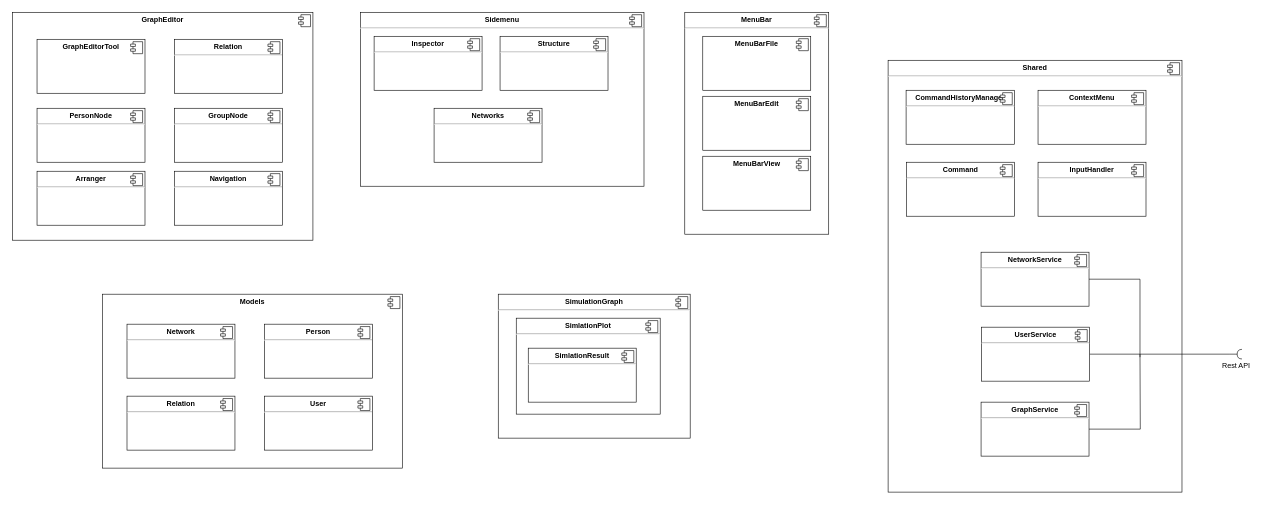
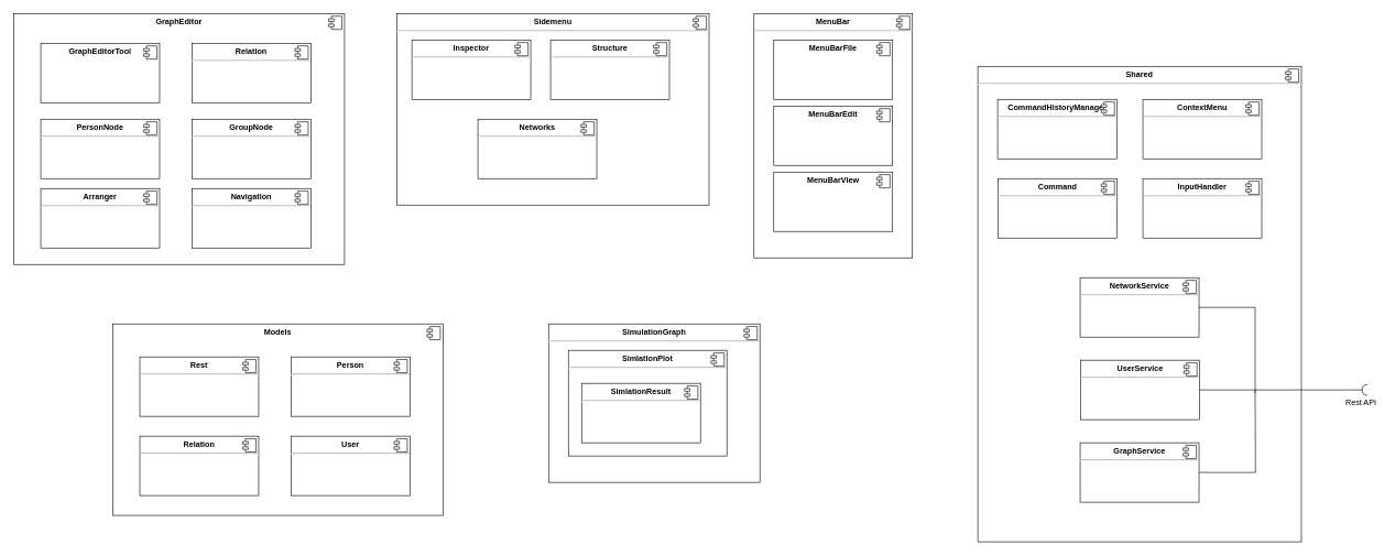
  <mxCell id="0" />
  <mxCell id="1" parent="0" />
  <mxCell id="2" value="&lt;p style=&quot;margin: 0px ; margin-top: 6px ; text-align: center&quot;&gt;&lt;b&gt;Shared&lt;/b&gt;&lt;/p&gt;&lt;hr&gt;&lt;p style=&quot;margin: 0px ; margin-left: 8px&quot;&gt;&lt;br&gt;&lt;/p&gt;" style="align=left;overflow=fill;html=1;dropTarget=0;" vertex="1" parent="1"><mxGeometry x="1480" y="100" width="490" height="720" as="geometry" /></mxCell>
  <mxCell id="3" value="" style="shape=component;jettyWidth=8;jettyHeight=4;" vertex="1" parent="2"><mxGeometry x="1" width="20" height="20" relative="1" as="geometry"><mxPoint x="-24" y="4" as="offset" /></mxGeometry></mxCell>
  <mxCell id="4" value="&lt;p style=&quot;margin: 0px ; margin-top: 6px ; text-align: center&quot;&gt;&lt;b&gt;GraphEditor&lt;/b&gt;&lt;/p&gt;" style="align=left;overflow=fill;html=1;dropTarget=0;" parent="1" vertex="1"><mxGeometry x="20" y="20" width="501" height="380" as="geometry" /></mxCell>
  <mxCell id="5" value="" style="shape=component;jettyWidth=8;jettyHeight=4;" parent="4" vertex="1"><mxGeometry x="1" width="20" height="20" relative="1" as="geometry"><mxPoint x="-24" y="4" as="offset" /></mxGeometry></mxCell>
  <mxCell id="6" value="&lt;p style=&quot;margin: 0px ; margin-top: 6px ; text-align: center&quot;&gt;&lt;b&gt;SimulationGraph&lt;/b&gt;&lt;/p&gt;&lt;hr&gt;&lt;p style=&quot;margin: 0px ; margin-left: 8px&quot;&gt;&lt;br&gt;&lt;/p&gt;" style="align=left;overflow=fill;html=1;dropTarget=0;" parent="1" vertex="1"><mxGeometry x="830" y="490" width="320" height="240" as="geometry" /></mxCell>
  <mxCell id="7" value="" style="shape=component;jettyWidth=8;jettyHeight=4;" parent="6" vertex="1"><mxGeometry x="1" width="20" height="20" relative="1" as="geometry"><mxPoint x="-24" y="4" as="offset" /></mxGeometry></mxCell>
  <mxCell id="8" value="&lt;p style=&quot;margin: 0px ; margin-top: 6px ; text-align: center&quot;&gt;&lt;b&gt;GraphEditorTool&lt;/b&gt;&lt;/p&gt;" style="align=left;overflow=fill;html=1;dropTarget=0;" parent="1" vertex="1"><mxGeometry x="61" y="65" width="180" height="90" as="geometry" /></mxCell>
  <mxCell id="9" value="" style="shape=component;jettyWidth=8;jettyHeight=4;" parent="8" vertex="1"><mxGeometry x="1" width="20" height="20" relative="1" as="geometry"><mxPoint x="-24" y="4" as="offset" /></mxGeometry></mxCell>
  <mxCell id="10" value="&lt;p style=&quot;margin: 0px ; margin-top: 6px ; text-align: center&quot;&gt;&lt;b&gt;ContextMenu&lt;/b&gt;&lt;/p&gt;&lt;hr&gt;&lt;p style=&quot;margin: 0px ; margin-left: 8px&quot;&gt;&lt;br&gt;&lt;/p&gt;" style="align=left;overflow=fill;html=1;dropTarget=0;" parent="1" vertex="1"><mxGeometry x="1730" y="150" width="180" height="90" as="geometry" /></mxCell>
  <mxCell id="11" value="" style="shape=component;jettyWidth=8;jettyHeight=4;" parent="10" vertex="1"><mxGeometry x="1" width="20" height="20" relative="1" as="geometry"><mxPoint x="-24" y="4" as="offset" /></mxGeometry></mxCell>
  <mxCell id="12" value="&lt;p style=&quot;margin: 0px ; margin-top: 6px ; text-align: center&quot;&gt;&lt;b&gt;Command&lt;/b&gt;&lt;/p&gt;&lt;hr&gt;&lt;p style=&quot;margin: 0px ; margin-left: 8px&quot;&gt;&lt;br&gt;&lt;/p&gt;" style="align=left;overflow=fill;html=1;dropTarget=0;" parent="1" vertex="1"><mxGeometry x="1511" y="270" width="180" height="90" as="geometry" /></mxCell>
  <mxCell id="13" value="" style="shape=component;jettyWidth=8;jettyHeight=4;" parent="12" vertex="1"><mxGeometry x="1" width="20" height="20" relative="1" as="geometry"><mxPoint x="-24" y="4" as="offset" /></mxGeometry></mxCell>
  <mxCell id="14" value="&lt;p style=&quot;margin: 0px ; margin-top: 6px ; text-align: center&quot;&gt;&lt;b&gt;CommandHistoryManager&lt;/b&gt;&lt;/p&gt;&lt;hr&gt;&lt;p style=&quot;margin: 0px ; margin-left: 8px&quot;&gt;&lt;br&gt;&lt;/p&gt;" style="align=left;overflow=fill;html=1;dropTarget=0;" parent="1" vertex="1"><mxGeometry x="1510" y="150" width="181" height="90" as="geometry" /></mxCell>
  <mxCell id="15" value="" style="shape=component;jettyWidth=8;jettyHeight=4;" parent="14" vertex="1"><mxGeometry x="1" width="20" height="20" relative="1" as="geometry"><mxPoint x="-24" y="4" as="offset" /></mxGeometry></mxCell>
  <mxCell id="16" value="&lt;p style=&quot;margin: 0px ; margin-top: 6px ; text-align: center&quot;&gt;&lt;b&gt;Sidemenu&lt;/b&gt;&lt;/p&gt;&lt;hr&gt;&lt;p style=&quot;margin: 0px ; margin-left: 8px&quot;&gt;&lt;br&gt;&lt;/p&gt;" style="align=left;overflow=fill;html=1;dropTarget=0;" parent="1" vertex="1"><mxGeometry x="600" y="20" width="473" height="290" as="geometry" /></mxCell>
  <mxCell id="17" value="" style="shape=component;jettyWidth=8;jettyHeight=4;" parent="16" vertex="1"><mxGeometry x="1" width="20" height="20" relative="1" as="geometry"><mxPoint x="-24" y="4" as="offset" /></mxGeometry></mxCell>
  <mxCell id="18" value="&lt;p style=&quot;margin: 0px ; margin-top: 6px ; text-align: center&quot;&gt;&lt;b&gt;Inspector&lt;/b&gt;&lt;/p&gt;&lt;hr&gt;&lt;p style=&quot;margin: 0px ; margin-left: 8px&quot;&gt;&lt;br&gt;&lt;/p&gt;" style="align=left;overflow=fill;html=1;dropTarget=0;" parent="1" vertex="1"><mxGeometry x="623" y="60" width="180" height="90" as="geometry" /></mxCell>
  <mxCell id="19" value="" style="shape=component;jettyWidth=8;jettyHeight=4;" parent="18" vertex="1"><mxGeometry x="1" width="20" height="20" relative="1" as="geometry"><mxPoint x="-24" y="4" as="offset" /></mxGeometry></mxCell>
  <mxCell id="20" value="&lt;p style=&quot;margin: 0px ; margin-top: 6px ; text-align: center&quot;&gt;&lt;b&gt;Structure&lt;/b&gt;&lt;/p&gt;&lt;hr&gt;&lt;p style=&quot;margin: 0px ; margin-left: 8px&quot;&gt;&lt;br&gt;&lt;/p&gt;" style="align=left;overflow=fill;html=1;dropTarget=0;" parent="1" vertex="1"><mxGeometry x="833" y="60" width="180" height="90" as="geometry" /></mxCell>
  <mxCell id="21" value="" style="shape=component;jettyWidth=8;jettyHeight=4;" parent="20" vertex="1"><mxGeometry x="1" width="20" height="20" relative="1" as="geometry"><mxPoint x="-24" y="4" as="offset" /></mxGeometry></mxCell>
  <mxCell id="22" value="&lt;p style=&quot;margin: 0px ; margin-top: 6px ; text-align: center&quot;&gt;&lt;b&gt;Networks&lt;/b&gt;&lt;/p&gt;&lt;hr&gt;&lt;p style=&quot;margin: 0px ; margin-left: 8px&quot;&gt;&lt;br&gt;&lt;/p&gt;" style="align=left;overflow=fill;html=1;dropTarget=0;" parent="1" vertex="1"><mxGeometry x="723" y="180" width="180" height="90" as="geometry" /></mxCell>
  <mxCell id="23" value="" style="shape=component;jettyWidth=8;jettyHeight=4;" parent="22" vertex="1"><mxGeometry x="1" width="20" height="20" relative="1" as="geometry"><mxPoint x="-24" y="4" as="offset" /></mxGeometry></mxCell>
  <mxCell id="24" value="&lt;p style=&quot;margin: 0px ; margin-top: 6px ; text-align: center&quot;&gt;&lt;b&gt;Models&lt;/b&gt;&lt;/p&gt;" style="align=left;overflow=fill;html=1;dropTarget=0;" parent="1" vertex="1"><mxGeometry x="170" y="490" width="500" height="290" as="geometry" /></mxCell>
  <mxCell id="25" value="" style="shape=component;jettyWidth=8;jettyHeight=4;" parent="24" vertex="1"><mxGeometry x="1" width="20" height="20" relative="1" as="geometry"><mxPoint x="-24" y="4" as="offset" /></mxGeometry></mxCell>
- <mxCell id="26" value="&lt;p style=&quot;margin: 0px ; margin-top: 6px ; text-align: center&quot;&gt;&lt;b&gt;Network&lt;/b&gt;&lt;/p&gt;&lt;hr&gt;&lt;p style=&quot;margin: 0px ; margin-left: 8px&quot;&gt;&lt;br&gt;&lt;/p&gt;" style="align=left;overflow=fill;html=1;dropTarget=0;" parent="1" vertex="1"><mxGeometry x="211" y="540" width="180" height="90" as="geometry" /></mxCell>
+ <mxCell id="26" value="&lt;p style=&quot;margin: 0px ; margin-top: 6px ; text-align: center&quot;&gt;&lt;b&gt;Rest&lt;/b&gt;&lt;/p&gt;&lt;hr&gt;&lt;p style=&quot;margin: 0px ; margin-left: 8px&quot;&gt;&lt;br&gt;&lt;/p&gt;" style="align=left;overflow=fill;html=1;dropTarget=0;" parent="1" vertex="1"><mxGeometry x="211" y="540" width="180" height="90" as="geometry" /></mxCell>
  <mxCell id="27" value="" style="shape=component;jettyWidth=8;jettyHeight=4;" parent="26" vertex="1"><mxGeometry x="1" width="20" height="20" relative="1" as="geometry"><mxPoint x="-24" y="4" as="offset" /></mxGeometry></mxCell>
  <mxCell id="28" value="&lt;p style=&quot;margin: 0px ; margin-top: 6px ; text-align: center&quot;&gt;&lt;b&gt;Person&lt;/b&gt;&lt;/p&gt;&lt;hr&gt;&lt;p style=&quot;margin: 0px ; margin-left: 8px&quot;&gt;&lt;br&gt;&lt;/p&gt;" style="align=left;overflow=fill;html=1;dropTarget=0;" parent="1" vertex="1"><mxGeometry x="440" y="540" width="180" height="90" as="geometry" /></mxCell>
  <mxCell id="29" value="" style="shape=component;jettyWidth=8;jettyHeight=4;" parent="28" vertex="1"><mxGeometry x="1" width="20" height="20" relative="1" as="geometry"><mxPoint x="-24" y="4" as="offset" /></mxGeometry></mxCell>
  <mxCell id="30" value="&lt;p style=&quot;margin: 0px ; margin-top: 6px ; text-align: center&quot;&gt;&lt;b&gt;Relation&lt;/b&gt;&lt;/p&gt;&lt;hr&gt;&lt;p style=&quot;margin: 0px ; margin-left: 8px&quot;&gt;&lt;br&gt;&lt;/p&gt;" style="align=left;overflow=fill;html=1;dropTarget=0;" parent="1" vertex="1"><mxGeometry x="211" y="660" width="180" height="90" as="geometry" /></mxCell>
  <mxCell id="31" value="" style="shape=component;jettyWidth=8;jettyHeight=4;" parent="30" vertex="1"><mxGeometry x="1" width="20" height="20" relative="1" as="geometry"><mxPoint x="-24" y="4" as="offset" /></mxGeometry></mxCell>
  <mxCell id="32" value="&lt;p style=&quot;margin: 0px ; margin-top: 6px ; text-align: center&quot;&gt;&lt;b&gt;User&lt;/b&gt;&lt;/p&gt;&lt;hr&gt;&lt;p style=&quot;margin: 0px ; margin-left: 8px&quot;&gt;&lt;br&gt;&lt;/p&gt;" style="align=left;overflow=fill;html=1;dropTarget=0;" parent="1" vertex="1"><mxGeometry x="440" y="660" width="180" height="90" as="geometry" /></mxCell>
  <mxCell id="33" value="" style="shape=component;jettyWidth=8;jettyHeight=4;" parent="32" vertex="1"><mxGeometry x="1" width="20" height="20" relative="1" as="geometry"><mxPoint x="-24" y="4" as="offset" /></mxGeometry></mxCell>
  <mxCell id="34" value="&lt;p style=&quot;margin: 0px ; margin-top: 6px ; text-align: center&quot;&gt;&lt;b&gt;PersonNode&lt;/b&gt;&lt;/p&gt;&lt;hr&gt;&lt;p style=&quot;margin: 0px ; margin-left: 8px&quot;&gt;&lt;br&gt;&lt;/p&gt;" style="align=left;overflow=fill;html=1;dropTarget=0;" parent="1" vertex="1"><mxGeometry x="61" y="180" width="180" height="90" as="geometry" /></mxCell>
  <mxCell id="35" value="" style="shape=component;jettyWidth=8;jettyHeight=4;" parent="34" vertex="1"><mxGeometry x="1" width="20" height="20" relative="1" as="geometry"><mxPoint x="-24" y="4" as="offset" /></mxGeometry></mxCell>
  <mxCell id="36" value="&lt;p style=&quot;margin: 0px ; margin-top: 6px ; text-align: center&quot;&gt;&lt;b&gt;Relation&lt;/b&gt;&lt;/p&gt;&lt;hr&gt;&lt;p style=&quot;margin: 0px ; margin-left: 8px&quot;&gt;&lt;br&gt;&lt;/p&gt;" style="align=left;overflow=fill;html=1;dropTarget=0;" parent="1" vertex="1"><mxGeometry x="290" y="65" width="180" height="90" as="geometry" /></mxCell>
  <mxCell id="37" value="" style="shape=component;jettyWidth=8;jettyHeight=4;" parent="36" vertex="1"><mxGeometry x="1" width="20" height="20" relative="1" as="geometry"><mxPoint x="-24" y="4" as="offset" /></mxGeometry></mxCell>
  <mxCell id="38" value="&lt;p style=&quot;margin: 0px ; margin-top: 6px ; text-align: center&quot;&gt;&lt;b&gt;GroupNode&lt;/b&gt;&lt;/p&gt;&lt;hr&gt;&lt;p style=&quot;margin: 0px ; margin-left: 8px&quot;&gt;&lt;br&gt;&lt;/p&gt;" style="align=left;overflow=fill;html=1;dropTarget=0;" parent="1" vertex="1"><mxGeometry x="290" y="180" width="180" height="90" as="geometry" /></mxCell>
  <mxCell id="39" value="" style="shape=component;jettyWidth=8;jettyHeight=4;" parent="38" vertex="1"><mxGeometry x="1" width="20" height="20" relative="1" as="geometry"><mxPoint x="-24" y="4" as="offset" /></mxGeometry></mxCell>
  <mxCell id="40" value="&lt;p style=&quot;margin: 0px ; margin-top: 6px ; text-align: center&quot;&gt;&lt;b&gt;MenuBar&lt;/b&gt;&lt;/p&gt;&lt;hr&gt;&lt;p style=&quot;margin: 0px ; margin-left: 8px&quot;&gt;&lt;br&gt;&lt;/p&gt;" style="align=left;overflow=fill;html=1;dropTarget=0;" parent="1" vertex="1"><mxGeometry x="1141" y="20" width="240" height="370" as="geometry" /></mxCell>
  <mxCell id="41" value="" style="shape=component;jettyWidth=8;jettyHeight=4;" parent="40" vertex="1"><mxGeometry x="1" width="20" height="20" relative="1" as="geometry"><mxPoint x="-24" y="4" as="offset" /></mxGeometry></mxCell>
  <mxCell id="42" value="&lt;p style=&quot;margin: 0px ; margin-top: 6px ; text-align: center&quot;&gt;&lt;b&gt;Arranger&lt;/b&gt;&lt;/p&gt;&lt;hr&gt;&lt;p style=&quot;margin: 0px ; margin-left: 8px&quot;&gt;&lt;br&gt;&lt;/p&gt;" style="align=left;overflow=fill;html=1;dropTarget=0;" parent="1" vertex="1"><mxGeometry x="61" y="285" width="180" height="90" as="geometry" /></mxCell>
  <mxCell id="43" value="" style="shape=component;jettyWidth=8;jettyHeight=4;" parent="42" vertex="1"><mxGeometry x="1" width="20" height="20" relative="1" as="geometry"><mxPoint x="-24" y="4" as="offset" /></mxGeometry></mxCell>
  <mxCell id="44" value="&lt;p style=&quot;margin: 0px ; margin-top: 6px ; text-align: center&quot;&gt;&lt;b&gt;Navigation&lt;/b&gt;&lt;/p&gt;&lt;hr&gt;&lt;p style=&quot;margin: 0px ; margin-left: 8px&quot;&gt;&lt;br&gt;&lt;/p&gt;" style="align=left;overflow=fill;html=1;dropTarget=0;" vertex="1" parent="1"><mxGeometry x="290" y="285" width="180" height="90" as="geometry" /></mxCell>
  <mxCell id="45" value="" style="shape=component;jettyWidth=8;jettyHeight=4;" vertex="1" parent="44"><mxGeometry x="1" width="20" height="20" relative="1" as="geometry"><mxPoint x="-24" y="4" as="offset" /></mxGeometry></mxCell>
  <mxCell id="46" value="&lt;p style=&quot;margin: 0px ; margin-top: 6px ; text-align: center&quot;&gt;&lt;b&gt;InputHandler&lt;/b&gt;&lt;/p&gt;&lt;hr&gt;&lt;p style=&quot;margin: 0px ; margin-left: 8px&quot;&gt;&lt;br&gt;&lt;/p&gt;" style="align=left;overflow=fill;html=1;dropTarget=0;" vertex="1" parent="1"><mxGeometry x="1730" y="270" width="180" height="90" as="geometry" /></mxCell>
  <mxCell id="47" value="" style="shape=component;jettyWidth=8;jettyHeight=4;" vertex="1" parent="46"><mxGeometry x="1" width="20" height="20" relative="1" as="geometry"><mxPoint x="-24" y="4" as="offset" /></mxGeometry></mxCell>
  <mxCell id="48" value="&lt;p style=&quot;margin: 0px ; margin-top: 6px ; text-align: center&quot;&gt;&lt;b&gt;SimlationPlot&lt;/b&gt;&lt;/p&gt;&lt;hr&gt;&lt;p style=&quot;margin: 0px ; margin-left: 8px&quot;&gt;&lt;br&gt;&lt;/p&gt;" style="align=left;overflow=fill;html=1;dropTarget=0;" vertex="1" parent="1"><mxGeometry x="860" y="530" width="240" height="160" as="geometry" /></mxCell>
  <mxCell id="49" value="" style="shape=component;jettyWidth=8;jettyHeight=4;" vertex="1" parent="48"><mxGeometry x="1" width="20" height="20" relative="1" as="geometry"><mxPoint x="-24" y="4" as="offset" /></mxGeometry></mxCell>
  <mxCell id="50" value="&lt;p style=&quot;margin: 0px ; margin-top: 6px ; text-align: center&quot;&gt;&lt;b&gt;SimlationResult&lt;/b&gt;&lt;/p&gt;&lt;hr&gt;&lt;p style=&quot;margin: 0px ; margin-left: 8px&quot;&gt;&lt;br&gt;&lt;/p&gt;" style="align=left;overflow=fill;html=1;dropTarget=0;" vertex="1" parent="1"><mxGeometry x="880" y="580" width="180" height="90" as="geometry" /></mxCell>
  <mxCell id="51" value="" style="shape=component;jettyWidth=8;jettyHeight=4;" vertex="1" parent="50"><mxGeometry x="1" width="20" height="20" relative="1" as="geometry"><mxPoint x="-24" y="4" as="offset" /></mxGeometry></mxCell>
  <mxCell id="52" value="&lt;p style=&quot;margin: 0px ; margin-top: 6px ; text-align: center&quot;&gt;&lt;b&gt;MenuBarFile&lt;/b&gt;&lt;/p&gt;" style="align=left;overflow=fill;html=1;dropTarget=0;" parent="1" vertex="1"><mxGeometry x="1171" y="60" width="180" height="90" as="geometry" /></mxCell>
  <mxCell id="53" value="" style="shape=component;jettyWidth=8;jettyHeight=4;" parent="52" vertex="1"><mxGeometry x="1" width="20" height="20" relative="1" as="geometry"><mxPoint x="-24" y="4" as="offset" /></mxGeometry></mxCell>
  <mxCell id="54" value="&lt;p style=&quot;margin: 0px ; margin-top: 6px ; text-align: center&quot;&gt;&lt;b&gt;MenuBarEdit&lt;/b&gt;&lt;/p&gt;" style="align=left;overflow=fill;html=1;dropTarget=0;" vertex="1" parent="1"><mxGeometry x="1171" y="160" width="180" height="90" as="geometry" /></mxCell>
  <mxCell id="55" value="" style="shape=component;jettyWidth=8;jettyHeight=4;" vertex="1" parent="54"><mxGeometry x="1" width="20" height="20" relative="1" as="geometry"><mxPoint x="-24" y="4" as="offset" /></mxGeometry></mxCell>
  <mxCell id="56" value="&lt;p style=&quot;margin: 0px ; margin-top: 6px ; text-align: center&quot;&gt;&lt;b&gt;MenuBarView&lt;/b&gt;&lt;/p&gt;" style="align=left;overflow=fill;html=1;dropTarget=0;" vertex="1" parent="1"><mxGeometry x="1171" y="260" width="180" height="90" as="geometry" /></mxCell>
  <mxCell id="57" value="" style="shape=component;jettyWidth=8;jettyHeight=4;" vertex="1" parent="56"><mxGeometry x="1" width="20" height="20" relative="1" as="geometry"><mxPoint x="-24" y="4" as="offset" /></mxGeometry></mxCell>
  <mxCell id="58" style="edgeStyle=orthogonalEdgeStyle;rounded=0;orthogonalLoop=1;jettySize=auto;html=1;endArrow=none;endFill=0;" edge="1" parent="1" source="59"><mxGeometry relative="1" as="geometry"><mxPoint x="2050" y="590" as="targetPoint" /><Array as="points"><mxPoint x="1900" y="465" /><mxPoint x="1900" y="590" /></Array></mxGeometry></mxCell>
  <mxCell id="59" value="&lt;p style=&quot;margin: 0px ; margin-top: 6px ; text-align: center&quot;&gt;&lt;b&gt;NetworkService&lt;/b&gt;&lt;/p&gt;&lt;hr&gt;&lt;p style=&quot;margin: 0px ; margin-left: 8px&quot;&gt;&lt;br&gt;&lt;/p&gt;" style="align=left;overflow=fill;html=1;dropTarget=0;" vertex="1" parent="1"><mxGeometry x="1635" y="420" width="180" height="90" as="geometry" /></mxCell>
  <mxCell id="60" value="" style="shape=component;jettyWidth=8;jettyHeight=4;" vertex="1" parent="59"><mxGeometry x="1" width="20" height="20" relative="1" as="geometry"><mxPoint x="-24" y="4" as="offset" /></mxGeometry></mxCell>
  <mxCell id="61" style="edgeStyle=orthogonalEdgeStyle;rounded=0;orthogonalLoop=1;jettySize=auto;html=1;endArrow=none;endFill=0;" edge="1" parent="1" source="62"><mxGeometry relative="1" as="geometry"><mxPoint x="1900" y="595" as="targetPoint" /><Array as="points"><mxPoint x="1900" y="590" /></Array></mxGeometry></mxCell>
  <mxCell id="62" value="&lt;p style=&quot;margin: 0px ; margin-top: 6px ; text-align: center&quot;&gt;&lt;b&gt;UserService&lt;/b&gt;&lt;/p&gt;&lt;hr&gt;&lt;p style=&quot;margin: 0px ; margin-left: 8px&quot;&gt;&lt;br&gt;&lt;/p&gt;" style="align=left;overflow=fill;html=1;dropTarget=0;" vertex="1" parent="1"><mxGeometry x="1636" y="545" width="180" height="90" as="geometry" /></mxCell>
  <mxCell id="63" value="" style="shape=component;jettyWidth=8;jettyHeight=4;" vertex="1" parent="62"><mxGeometry x="1" width="20" height="20" relative="1" as="geometry"><mxPoint x="-24" y="4" as="offset" /></mxGeometry></mxCell>
  <mxCell id="64" style="edgeStyle=orthogonalEdgeStyle;rounded=0;orthogonalLoop=1;jettySize=auto;html=1;endArrow=none;endFill=0;" edge="1" parent="1" source="65"><mxGeometry relative="1" as="geometry"><mxPoint x="1900" y="590" as="targetPoint" /></mxGeometry></mxCell>
  <mxCell id="65" value="&lt;p style=&quot;margin: 0px ; margin-top: 6px ; text-align: center&quot;&gt;&lt;b&gt;GraphService&lt;/b&gt;&lt;/p&gt;&lt;hr&gt;&lt;p style=&quot;margin: 0px ; margin-left: 8px&quot;&gt;&lt;br&gt;&lt;/p&gt;" style="align=left;overflow=fill;html=1;dropTarget=0;" vertex="1" parent="1"><mxGeometry x="1635" y="670" width="180" height="90" as="geometry" /></mxCell>
  <mxCell id="66" value="" style="shape=component;jettyWidth=8;jettyHeight=4;" vertex="1" parent="65"><mxGeometry x="1" width="20" height="20" relative="1" as="geometry"><mxPoint x="-24" y="4" as="offset" /></mxGeometry></mxCell>
  <mxCell id="67" value="" style="rounded=0;orthogonalLoop=1;jettySize=auto;html=1;endArrow=halfCircle;endFill=0;entryX=0.5;entryY=0.5;endSize=6;strokeWidth=1;sketch=0;" edge="1" parent="1"><mxGeometry relative="1" as="geometry"><mxPoint x="2050" y="590" as="sourcePoint" /><mxPoint x="2070" y="590" as="targetPoint" /></mxGeometry></mxCell>
  <mxCell id="68" value="Rest API" style="text;html=1;align=center;verticalAlign=middle;resizable=0;points=[];autosize=1;strokeColor=none;fillColor=none;" vertex="1" parent="1"><mxGeometry x="2030" y="600" width="60" height="20" as="geometry" /></mxCell>
